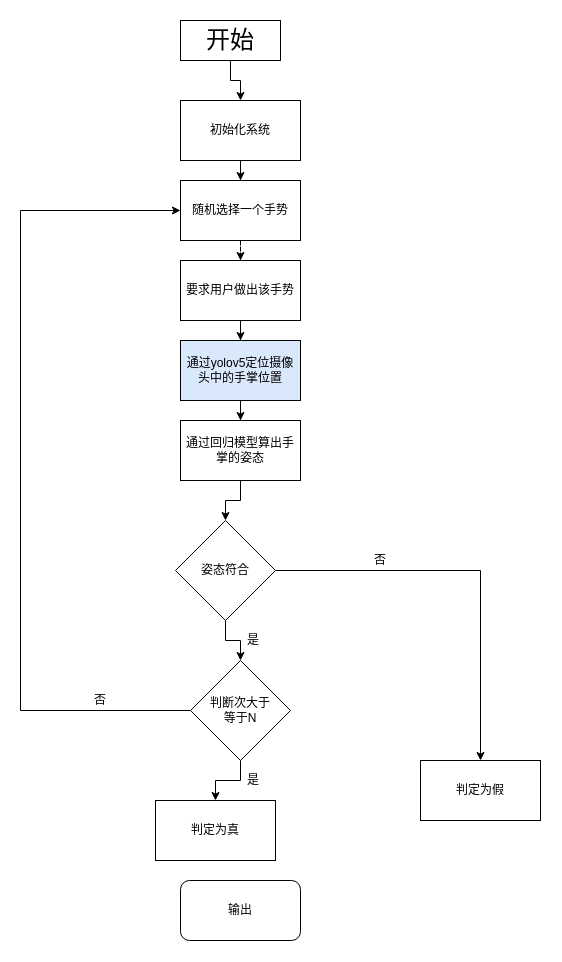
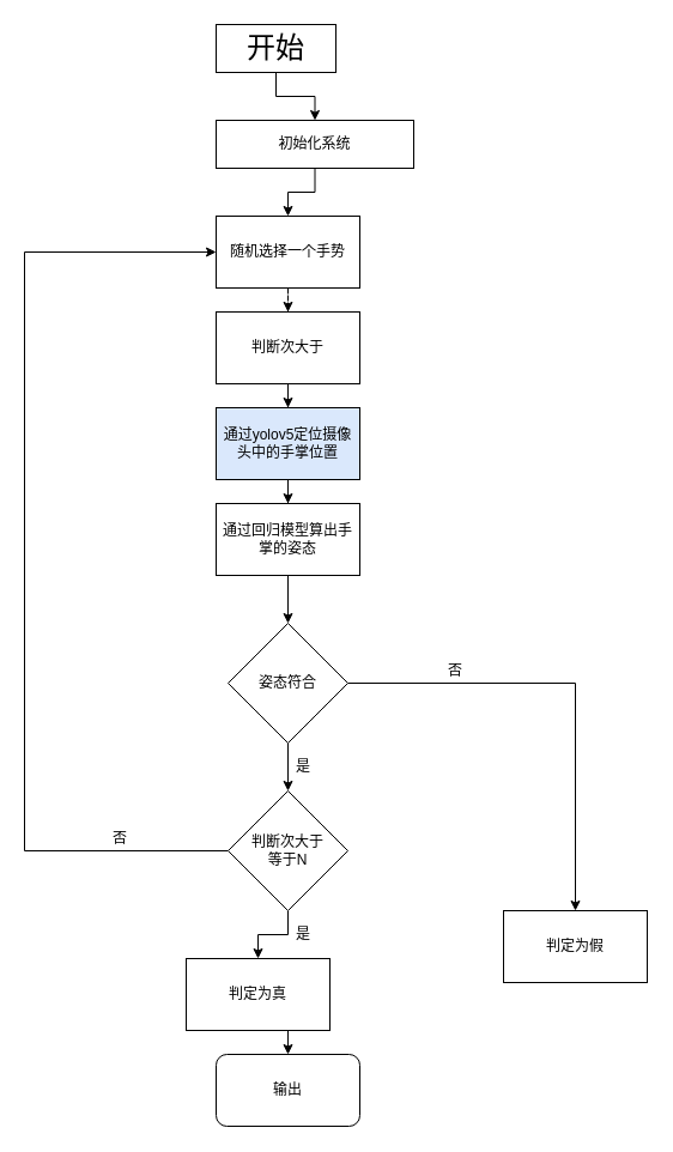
  <mxCell id="0" />
  <mxCell id="1" parent="0" />
  <mxCell id="2" style="edgeStyle=orthogonalEdgeStyle;rounded=0;orthogonalLoop=1;jettySize=auto;html=1;exitX=0.5;exitY=1;exitDx=0;exitDy=0;entryX=0.5;entryY=0;entryDx=0;entryDy=0;" parent="1" source="3" target="5" edge="1"><mxGeometry relative="1" as="geometry" /></mxCell>
  <mxCell id="3" value="&lt;font style=&quot;font-size: 24px&quot;&gt;开始&lt;/font&gt;" style="rounded=0;whiteSpace=wrap;html=1;" parent="1" vertex="1"><mxGeometry x="180" y="20" width="100" height="40" as="geometry" /></mxCell>
  <mxCell id="4" style="edgeStyle=orthogonalEdgeStyle;rounded=0;orthogonalLoop=1;jettySize=auto;html=1;exitX=0.5;exitY=1;exitDx=0;exitDy=0;" parent="1" source="5" target="7" edge="1"><mxGeometry relative="1" as="geometry" /></mxCell>
- <mxCell id="5" value="初始化系统" style="rounded=0;whiteSpace=wrap;html=1;" parent="1" vertex="1"><mxGeometry x="180" y="100" width="120" height="60" as="geometry" /></mxCell>
+ <mxCell id="5" value="初始化系统" style="rounded=0;whiteSpace=wrap;html=1;" parent="1" vertex="1"><mxGeometry x="180" y="100" width="165" height="40" as="geometry" /></mxCell>
  <mxCell id="6" style="edgeStyle=orthogonalEdgeStyle;rounded=0;orthogonalLoop=1;jettySize=auto;html=1;exitX=0.5;exitY=1;exitDx=0;exitDy=0;dashed=1;" parent="1" source="7" target="9" edge="1"><mxGeometry relative="1" as="geometry" /></mxCell>
  <mxCell id="7" value="随机选择一个手势" style="rounded=0;whiteSpace=wrap;html=1;" parent="1" vertex="1"><mxGeometry x="180" y="180" width="120" height="60" as="geometry" /></mxCell>
  <mxCell id="8" style="edgeStyle=orthogonalEdgeStyle;rounded=0;orthogonalLoop=1;jettySize=auto;html=1;exitX=0.5;exitY=1;exitDx=0;exitDy=0;" parent="1" source="9" target="11" edge="1"><mxGeometry relative="1" as="geometry" /></mxCell>
- <mxCell id="9" value="要求用户做出该手势" style="rounded=0;whiteSpace=wrap;html=1;" parent="1" vertex="1"><mxGeometry x="180" y="260" width="120" height="60" as="geometry" /></mxCell>
+ <mxCell id="9" value="判断次大于" style="rounded=0;whiteSpace=wrap;html=1;" parent="1" vertex="1"><mxGeometry x="180" y="260" width="120" height="60" as="geometry" /></mxCell>
  <mxCell id="10" style="edgeStyle=orthogonalEdgeStyle;rounded=0;orthogonalLoop=1;jettySize=auto;html=1;exitX=0.5;exitY=1;exitDx=0;exitDy=0;" parent="1" source="11" target="13" edge="1"><mxGeometry relative="1" as="geometry" /></mxCell>
  <mxCell id="11" value="通过yolov5定位摄像头中的手掌位置" style="rounded=0;whiteSpace=wrap;html=1;fillColor=#dae8fc;" parent="1" vertex="1"><mxGeometry x="180" y="340" width="120" height="60" as="geometry" /></mxCell>
  <mxCell id="12" style="edgeStyle=orthogonalEdgeStyle;rounded=0;orthogonalLoop=1;jettySize=auto;html=1;exitX=0.5;exitY=1;exitDx=0;exitDy=0;" parent="1" source="13" target="16" edge="1"><mxGeometry relative="1" as="geometry" /></mxCell>
  <mxCell id="13" value="通过回归模型算出手掌的姿态" style="rounded=0;whiteSpace=wrap;html=1;" parent="1" vertex="1"><mxGeometry x="180" y="420" width="120" height="60" as="geometry" /></mxCell>
  <mxCell id="14" style="edgeStyle=orthogonalEdgeStyle;rounded=0;orthogonalLoop=1;jettySize=auto;html=1;exitX=1;exitY=0.5;exitDx=0;exitDy=0;" parent="1" source="16" target="17" edge="1"><mxGeometry relative="1" as="geometry" /></mxCell>
  <mxCell id="15" style="edgeStyle=orthogonalEdgeStyle;rounded=0;orthogonalLoop=1;jettySize=auto;html=1;" parent="1" source="16" target="21" edge="1"><mxGeometry relative="1" as="geometry" /></mxCell>
- <mxCell id="16" value="姿态符合" style="rhombus;whiteSpace=wrap;html=1;" parent="1" vertex="1"><mxGeometry x="175" y="520" width="100" height="100" as="geometry" /></mxCell>
+ <mxCell id="16" value="姿态符合" style="rhombus;whiteSpace=wrap;html=1;" parent="1" vertex="1"><mxGeometry x="190" y="520" width="100" height="100" as="geometry" /></mxCell>
  <mxCell id="17" value="判定为假" style="rounded=0;whiteSpace=wrap;html=1;" parent="1" vertex="1"><mxGeometry x="420" y="760" width="120" height="60" as="geometry" /></mxCell>
  <mxCell id="18" value="否" style="text;html=1;strokeColor=none;fillColor=none;align=center;verticalAlign=middle;whiteSpace=wrap;rounded=0;" parent="1" vertex="1"><mxGeometry x="360" y="550" width="40" height="20" as="geometry" /></mxCell>
  <mxCell id="19" style="edgeStyle=orthogonalEdgeStyle;rounded=0;orthogonalLoop=1;jettySize=auto;html=1;exitX=0;exitY=0.5;exitDx=0;exitDy=0;entryX=0;entryY=0.5;entryDx=0;entryDy=0;" parent="1" source="21" target="7" edge="1"><mxGeometry relative="1" as="geometry"><Array as="points"><mxPoint x="20" y="710" /><mxPoint x="20" y="210" /></Array></mxGeometry></mxCell>
  <mxCell id="20" style="edgeStyle=orthogonalEdgeStyle;rounded=0;orthogonalLoop=1;jettySize=auto;html=1;exitX=0.5;exitY=1;exitDx=0;exitDy=0;entryX=0.5;entryY=0;entryDx=0;entryDy=0;" parent="1" source="21" target="24" edge="1"><mxGeometry relative="1" as="geometry" /></mxCell>
  <mxCell id="21" value="判断次大于&lt;br&gt;等于N" style="rhombus;whiteSpace=wrap;html=1;" parent="1" vertex="1"><mxGeometry x="190" y="660" width="100" height="100" as="geometry" /></mxCell>
  <mxCell id="22" value="否" style="text;html=1;strokeColor=none;fillColor=none;align=center;verticalAlign=middle;whiteSpace=wrap;rounded=0;" parent="1" vertex="1"><mxGeometry x="80" y="690" width="40" height="20" as="geometry" /></mxCell>
+ <mxCell id="23" style="edgeStyle=orthogonalEdgeStyle;rounded=0;orthogonalLoop=1;jettySize=auto;html=1;exitX=0.5;exitY=1;exitDx=0;exitDy=0;entryX=0.5;entryY=0;entryDx=0;entryDy=0;" parent="1" source="24" target="25" edge="1"><mxGeometry relative="1" as="geometry" /></mxCell>
  <mxCell id="24" value="判定为真" style="rounded=0;whiteSpace=wrap;html=1;" parent="1" vertex="1"><mxGeometry x="155" y="800" width="120" height="60" as="geometry" /></mxCell>
  <mxCell id="25" value="输出" style="rounded=1;whiteSpace=wrap;html=1;" parent="1" vertex="1"><mxGeometry x="180" y="880" width="120" height="60" as="geometry" /></mxCell>
  <mxCell id="26" value="是" style="text;html=1;strokeColor=none;fillColor=none;align=center;verticalAlign=middle;whiteSpace=wrap;rounded=0;" parent="1" vertex="1"><mxGeometry x="233" y="630" width="40" height="20" as="geometry" /></mxCell>
  <mxCell id="27" value="是" style="text;html=1;strokeColor=none;fillColor=none;align=center;verticalAlign=middle;whiteSpace=wrap;rounded=0;" parent="1" vertex="1"><mxGeometry x="233" y="770" width="40" height="20" as="geometry" /></mxCell>
